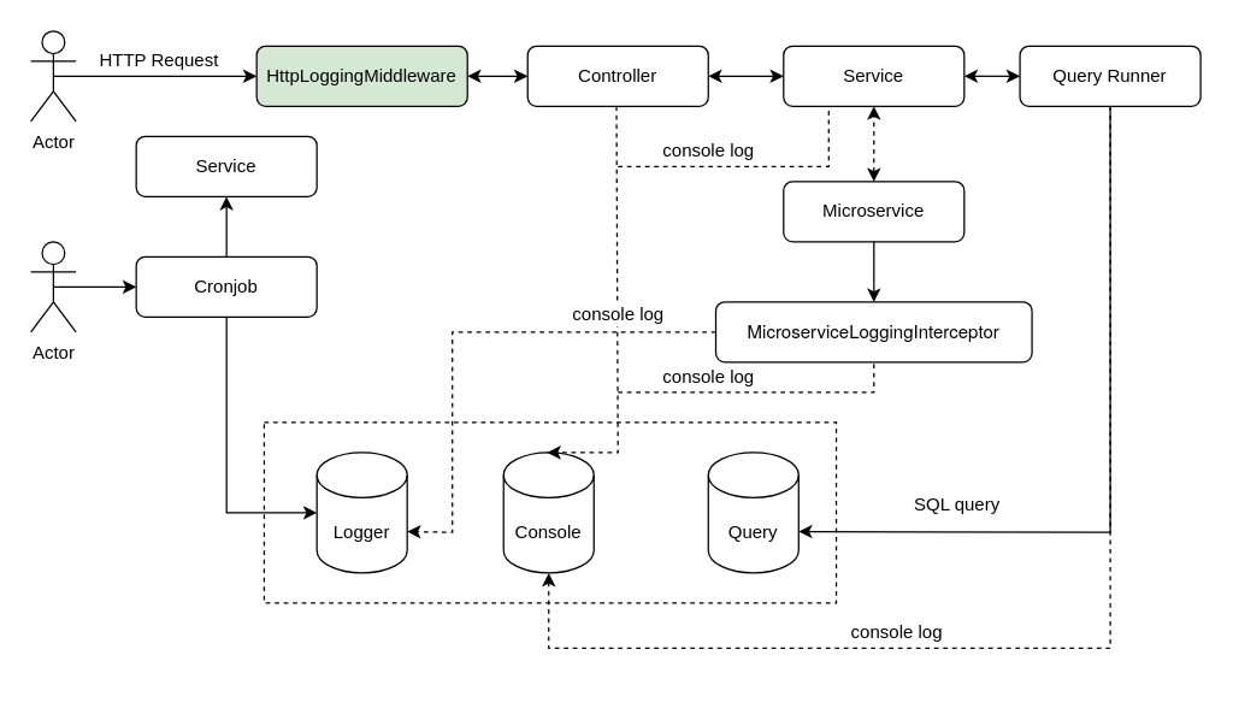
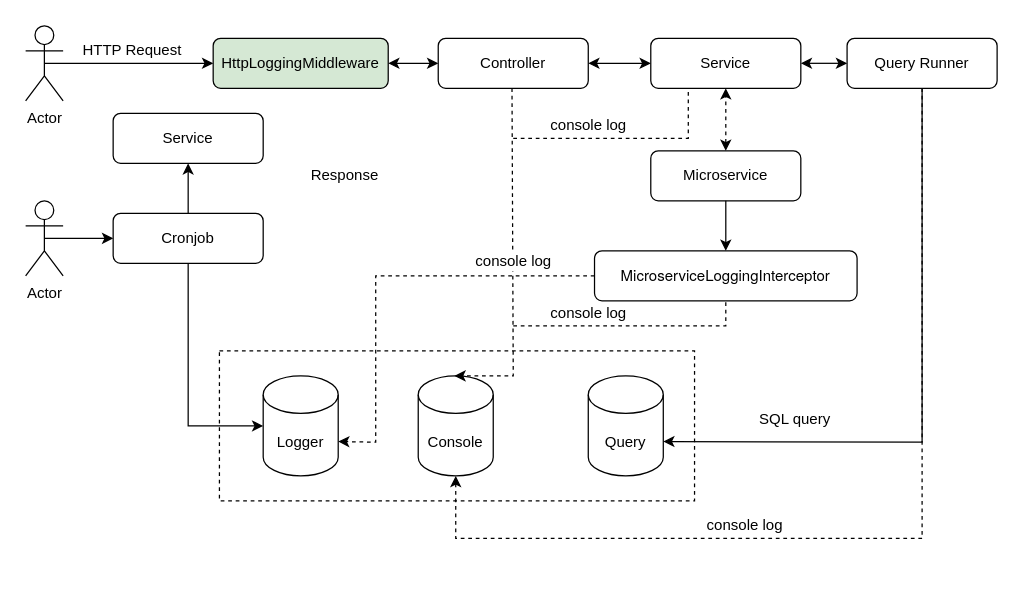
  <mxCell id="0" />
  <mxCell id="1" parent="0" />
  <mxCell id="2" value="HttpLoggingMiddleware" style="rounded=1;whiteSpace=wrap;html=1;fontSize=12;glass=0;strokeWidth=1;shadow=0;fillColor=#d5e8d4;" parent="1" vertex="1"><mxGeometry x="170" y="30" width="140" height="40" as="geometry" /></mxCell>
  <mxCell id="3" value="Actor" style="shape=umlActor;verticalLabelPosition=bottom;verticalAlign=top;html=1;outlineConnect=0;" vertex="1" parent="1"><mxGeometry x="20" y="20" width="30" height="60" as="geometry" /></mxCell>
  <mxCell id="4" value="" style="endArrow=classic;html=1;rounded=0;entryX=0;entryY=0.5;entryDx=0;entryDy=0;exitX=0.5;exitY=0.5;exitDx=0;exitDy=0;exitPerimeter=0;" edge="1" parent="1" source="3" target="2"><mxGeometry width="50" height="50" relative="1" as="geometry"><mxPoint x="50" y="50" as="sourcePoint" /><mxPoint x="410" y="140" as="targetPoint" /></mxGeometry></mxCell>
  <mxCell id="5" value="HTTP Request" style="text;html=1;align=center;verticalAlign=middle;resizable=0;points=[];autosize=1;strokeColor=none;fillColor=none;" vertex="1" parent="1"><mxGeometry x="60" y="30" width="90" height="20" as="geometry" /></mxCell>
  <mxCell id="6" value="Controller" style="rounded=1;whiteSpace=wrap;html=1;fontSize=12;glass=0;strokeWidth=1;shadow=0;" vertex="1" parent="1"><mxGeometry x="350" y="30" width="120" height="40" as="geometry" /></mxCell>
  <mxCell id="7" value="Service" style="rounded=1;whiteSpace=wrap;html=1;fontSize=12;glass=0;strokeWidth=1;shadow=0;" vertex="1" parent="1"><mxGeometry x="520" y="30" width="120" height="40" as="geometry" /></mxCell>
  <mxCell id="8" value="" style="endArrow=classic;startArrow=classic;html=1;rounded=0;entryX=0;entryY=0.5;entryDx=0;entryDy=0;exitX=1;exitY=0.5;exitDx=0;exitDy=0;" edge="1" parent="1" source="6" target="7"><mxGeometry width="50" height="50" relative="1" as="geometry"><mxPoint x="360" y="190" as="sourcePoint" /><mxPoint x="410" y="140" as="targetPoint" /></mxGeometry></mxCell>
+ <mxCell id="9" value="Response" style="text;html=1;align=center;verticalAlign=middle;resizable=0;points=[];autosize=1;strokeColor=none;fillColor=none;" vertex="1" parent="1"><mxGeometry x="240" y="130" width="70" height="20" as="geometry" /></mxCell>
  <mxCell id="10" value="Query Runner" style="rounded=1;whiteSpace=wrap;html=1;fontSize=12;glass=0;strokeWidth=1;shadow=0;" vertex="1" parent="1"><mxGeometry x="677" y="30" width="120" height="40" as="geometry" /></mxCell>
  <mxCell id="11" value="" style="endArrow=classic;startArrow=classic;html=1;rounded=0;entryX=0;entryY=0.5;entryDx=0;entryDy=0;" edge="1" parent="1" source="7" target="10"><mxGeometry width="50" height="50" relative="1" as="geometry"><mxPoint x="340" y="10" as="sourcePoint" /><mxPoint x="390" y="-40" as="targetPoint" /></mxGeometry></mxCell>
  <mxCell id="12" value="Microservice" style="rounded=1;whiteSpace=wrap;html=1;fontSize=12;glass=0;strokeWidth=1;shadow=0;" vertex="1" parent="1"><mxGeometry x="520" y="120" width="120" height="40" as="geometry" /></mxCell>
  <mxCell id="13" value="Cronjob" style="rounded=1;whiteSpace=wrap;html=1;fontSize=12;glass=0;strokeWidth=1;shadow=0;" vertex="1" parent="1"><mxGeometry x="90" y="170" width="120" height="40" as="geometry" /></mxCell>
  <mxCell id="14" value="Actor" style="shape=umlActor;verticalLabelPosition=bottom;verticalAlign=top;html=1;outlineConnect=0;" vertex="1" parent="1"><mxGeometry x="20" y="160" width="30" height="60" as="geometry" /></mxCell>
  <mxCell id="15" value="" style="endArrow=classic;html=1;rounded=0;exitX=0.5;exitY=0.5;exitDx=0;exitDy=0;exitPerimeter=0;" edge="1" parent="1" source="14" target="13"><mxGeometry width="50" height="50" relative="1" as="geometry"><mxPoint x="340" y="180" as="sourcePoint" /><mxPoint x="390" y="130" as="targetPoint" /></mxGeometry></mxCell>
  <mxCell id="16" value="" style="group" vertex="1" connectable="0" parent="1"><mxGeometry x="135" y="240" width="550" height="220" as="geometry" /></mxCell>
  <mxCell id="17" value="" style="rounded=0;whiteSpace=wrap;html=1;labelBackgroundColor=#FFFFFF;fontSize=12;fontColor=#000000;strokeColor=#000000;strokeWidth=1;fillColor=none;dashed=1;" vertex="1" parent="16"><mxGeometry x="40" y="40" width="380" height="120" as="geometry" /></mxCell>
  <mxCell id="18" value="Logger" style="shape=cylinder3;whiteSpace=wrap;html=1;boundedLbl=1;backgroundOutline=1;size=15;" vertex="1" parent="16"><mxGeometry x="75" y="60" width="60" height="80" as="geometry" /></mxCell>
  <mxCell id="19" value="Console" style="shape=cylinder3;whiteSpace=wrap;html=1;boundedLbl=1;backgroundOutline=1;size=15;" vertex="1" parent="16"><mxGeometry x="199" y="60" width="60" height="80" as="geometry" /></mxCell>
  <mxCell id="20" value="Query" style="shape=cylinder3;whiteSpace=wrap;html=1;boundedLbl=1;backgroundOutline=1;size=15;" vertex="1" parent="16"><mxGeometry x="335" y="60" width="60" height="80" as="geometry" /></mxCell>
  <mxCell id="21" value="SQL query" style="text;html=1;align=center;verticalAlign=middle;resizable=0;points=[];autosize=1;strokeColor=none;fillColor=none;" vertex="1" parent="16"><mxGeometry x="465" y="85" width="70" height="20" as="geometry" /></mxCell>
  <mxCell id="22" value="console log" style="text;html=1;align=center;verticalAlign=middle;resizable=0;points=[];autosize=1;strokeColor=none;fillColor=none;" vertex="1" parent="16"><mxGeometry x="420" y="170" width="80" height="20" as="geometry" /></mxCell>
  <mxCell id="23" value="console log" style="text;html=1;align=center;verticalAlign=middle;resizable=0;points=[];autosize=1;strokeColor=none;fillColor=none;" vertex="1" parent="16"><mxGeometry x="295" width="80" height="20" as="geometry" /></mxCell>
  <mxCell id="24" value="&lt;span style=&quot;font-family: Whitney, &amp;quot;Helvetica Neue&amp;quot;, Helvetica, Arial, sans-serif; text-align: left; background-color: rgb(255, 255, 255);&quot;&gt;MicroserviceLoggingInterceptor&lt;/span&gt;" style="rounded=1;whiteSpace=wrap;html=1;fontSize=12;glass=0;strokeWidth=1;shadow=0;" vertex="1" parent="1"><mxGeometry x="475" y="200" width="210" height="40" as="geometry" /></mxCell>
  <mxCell id="25" value="" style="endArrow=classic;startArrow=classic;html=1;rounded=0;fontSize=12;fontColor=#000000;exitX=1;exitY=0.5;exitDx=0;exitDy=0;entryX=0;entryY=0.5;entryDx=0;entryDy=0;" edge="1" parent="1" source="2" target="6"><mxGeometry width="50" height="50" relative="1" as="geometry"><mxPoint x="420" y="170" as="sourcePoint" /><mxPoint x="470" y="120" as="targetPoint" /></mxGeometry></mxCell>
  <mxCell id="26" value="" style="endArrow=classic;html=1;rounded=0;fontSize=12;fontColor=#000000;exitX=0.5;exitY=1;exitDx=0;exitDy=0;entryX=0.5;entryY=0;entryDx=0;entryDy=0;" edge="1" parent="1" source="12" target="24"><mxGeometry width="50" height="50" relative="1" as="geometry"><mxPoint x="420" y="170" as="sourcePoint" /><mxPoint x="470" y="120" as="targetPoint" /></mxGeometry></mxCell>
  <mxCell id="27" value="" style="endArrow=classic;html=1;rounded=0;fontSize=12;fontColor=#000000;exitX=0.5;exitY=1;exitDx=0;exitDy=0;entryX=1;entryY=0;entryDx=0;entryDy=52.5;entryPerimeter=0;" edge="1" parent="1" source="10" target="20"><mxGeometry width="50" height="50" relative="1" as="geometry"><mxPoint x="420" y="170" as="sourcePoint" /><mxPoint x="737" y="320" as="targetPoint" /><Array as="points"><mxPoint x="737" y="353" /></Array></mxGeometry></mxCell>
  <mxCell id="28" value="" style="endArrow=classic;html=1;rounded=0;fontSize=12;fontColor=#000000;exitX=0;exitY=0.5;exitDx=0;exitDy=0;entryX=1;entryY=0;entryDx=0;entryDy=52.5;entryPerimeter=0;dashed=1;" edge="1" parent="1" source="24" target="18"><mxGeometry width="50" height="50" relative="1" as="geometry"><mxPoint x="420" y="170" as="sourcePoint" /><mxPoint x="470" y="120" as="targetPoint" /><Array as="points"><mxPoint x="300" y="220" /><mxPoint x="300" y="353" /></Array></mxGeometry></mxCell>
  <mxCell id="29" value="" style="endArrow=classic;html=1;rounded=0;fontSize=12;fontColor=#000000;exitX=0.5;exitY=1;exitDx=0;exitDy=0;entryX=0;entryY=0.5;entryDx=0;entryDy=0;entryPerimeter=0;" edge="1" parent="1" source="13" target="18"><mxGeometry width="50" height="50" relative="1" as="geometry"><mxPoint x="420" y="170" as="sourcePoint" /><mxPoint x="470" y="120" as="targetPoint" /><Array as="points"><mxPoint x="150" y="340" /></Array></mxGeometry></mxCell>
  <mxCell id="30" value="" style="endArrow=classic;html=1;rounded=0;fontSize=12;fontColor=#000000;exitX=0.5;exitY=1;exitDx=0;exitDy=0;entryX=0.5;entryY=1;entryDx=0;entryDy=0;entryPerimeter=0;dashed=1;" edge="1" parent="1" source="10" target="19"><mxGeometry width="50" height="50" relative="1" as="geometry"><mxPoint x="430" y="230" as="sourcePoint" /><mxPoint x="480" y="180" as="targetPoint" /><Array as="points"><mxPoint x="737" y="430" /><mxPoint x="364" y="430" /></Array></mxGeometry></mxCell>
  <mxCell id="31" value="console log" style="text;html=1;align=center;verticalAlign=middle;resizable=0;points=[];autosize=1;strokeColor=none;fillColor=none;" vertex="1" parent="1"><mxGeometry x="430" y="90" width="80" height="20" as="geometry" /></mxCell>
  <mxCell id="32" value="" style="endArrow=none;html=1;rounded=0;fontSize=12;fontColor=#000000;entryX=0.5;entryY=1;entryDx=0;entryDy=0;dashed=1;" edge="1" parent="1" target="24"><mxGeometry width="50" height="50" relative="1" as="geometry"><mxPoint x="410" y="260" as="sourcePoint" /><mxPoint x="480" y="180" as="targetPoint" /><Array as="points"><mxPoint x="580" y="260" /></Array></mxGeometry></mxCell>
  <mxCell id="33" value="" style="endArrow=classic;startArrow=classic;html=1;rounded=0;dashed=1;fontSize=12;fontColor=#000000;entryX=0.5;entryY=1;entryDx=0;entryDy=0;" edge="1" parent="1" source="12" target="7"><mxGeometry width="50" height="50" relative="1" as="geometry"><mxPoint x="660" y="220" as="sourcePoint" /><mxPoint x="710" y="170" as="targetPoint" /></mxGeometry></mxCell>
  <mxCell id="34" value="" style="endArrow=classic;html=1;rounded=0;dashed=1;fontSize=12;fontColor=#000000;exitX=0.5;exitY=1;exitDx=0;exitDy=0;entryX=0.5;entryY=0;entryDx=0;entryDy=0;entryPerimeter=0;" edge="1" parent="1"><mxGeometry relative="1" as="geometry"><mxPoint x="409" y="70" as="sourcePoint" /><mxPoint x="363" y="300" as="targetPoint" /><Array as="points"><mxPoint x="410" y="300" /></Array></mxGeometry></mxCell>
  <mxCell id="35" value="console log" style="edgeLabel;resizable=0;html=1;align=center;verticalAlign=middle;dashed=1;labelBackgroundColor=#FFFFFF;fontSize=12;fontColor=#000000;strokeColor=#000000;strokeWidth=1;fillColor=none;" connectable="0" vertex="1" parent="34"><mxGeometry relative="1" as="geometry" /></mxCell>
  <mxCell id="36" value="" style="endArrow=none;dashed=1;html=1;strokeWidth=1;rounded=0;fontSize=12;fontColor=#000000;entryX=0.25;entryY=1;entryDx=0;entryDy=0;" edge="1" parent="1" target="7"><mxGeometry width="50" height="50" relative="1" as="geometry"><mxPoint x="410" y="110" as="sourcePoint" /><mxPoint x="580" y="70" as="targetPoint" /><Array as="points"><mxPoint x="550" y="110" /></Array></mxGeometry></mxCell>
  <mxCell id="37" value="Service" style="rounded=1;whiteSpace=wrap;html=1;fontSize=12;glass=0;strokeWidth=1;shadow=0;" vertex="1" parent="1"><mxGeometry x="90" y="90" width="120" height="40" as="geometry" /></mxCell>
  <mxCell id="38" value="" style="endArrow=classic;html=1;rounded=0;fontSize=12;fontColor=#000000;strokeWidth=1;exitX=0.5;exitY=0;exitDx=0;exitDy=0;entryX=0.5;entryY=1;entryDx=0;entryDy=0;" edge="1" parent="1" source="13" target="37"><mxGeometry width="50" height="50" relative="1" as="geometry"><mxPoint x="430" y="180" as="sourcePoint" /><mxPoint x="480" y="130" as="targetPoint" /></mxGeometry></mxCell>
